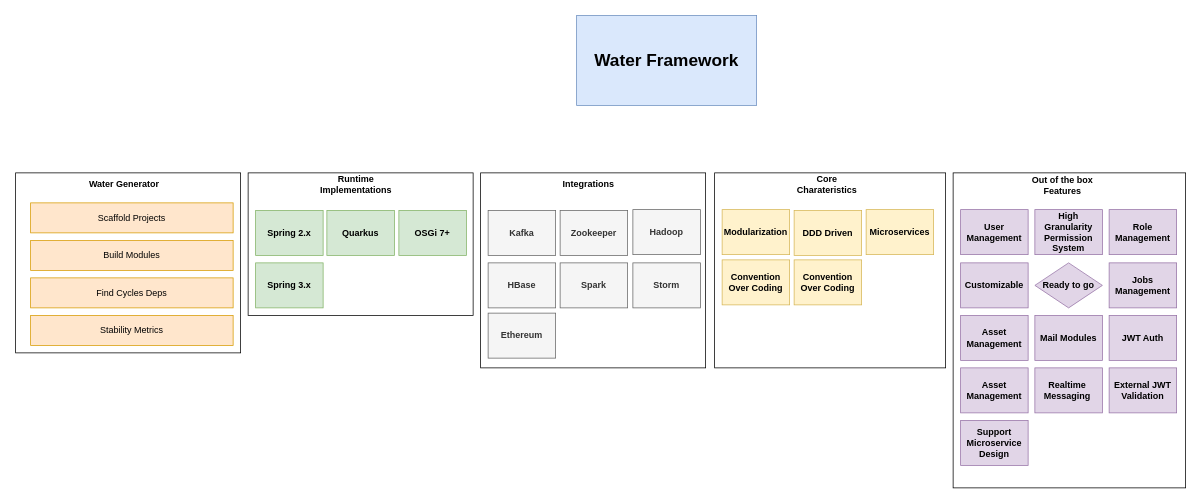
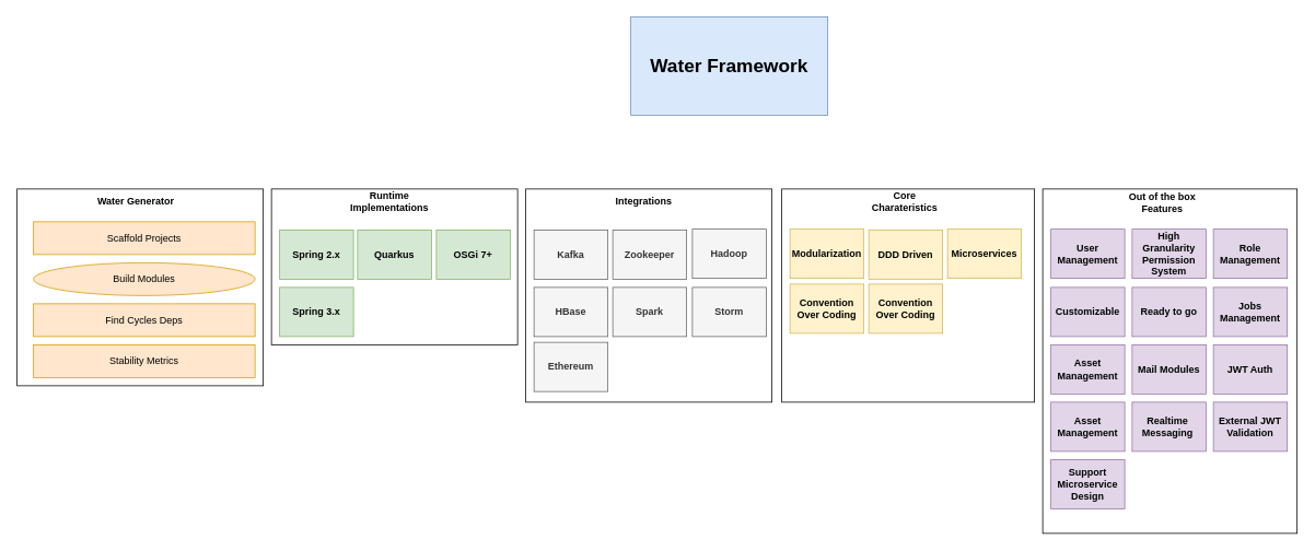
  <mxCell id="0" />
  <mxCell id="1" parent="0" />
  <mxCell id="2" value="&lt;b&gt;&lt;font style=&quot;font-size: 23px;&quot;&gt;Water Framework&lt;/font&gt;&lt;/b&gt;" style="rounded=0;whiteSpace=wrap;html=1;fillColor=#dae8fc;strokeColor=#6c8ebf;" vertex="1" parent="1"><mxGeometry x="768" y="20" width="240" height="120" as="geometry" /></mxCell>
  <mxCell id="3" value="" style="rounded=0;whiteSpace=wrap;html=1;fillColor=none;" vertex="1" parent="1"><mxGeometry x="20" y="230" width="300" height="240" as="geometry" /></mxCell>
  <mxCell id="4" value="&lt;b&gt;Water Generator&lt;/b&gt;" style="text;html=1;strokeColor=none;fillColor=none;align=center;verticalAlign=middle;whiteSpace=wrap;rounded=0;" vertex="1" parent="1"><mxGeometry x="110" y="230" width="110" height="30" as="geometry" /></mxCell>
  <mxCell id="5" value="" style="rounded=0;whiteSpace=wrap;html=1;fillColor=none;" vertex="1" parent="1"><mxGeometry x="330" y="230" width="300" height="190" as="geometry" /></mxCell>
  <mxCell id="6" value="&lt;b&gt;Runtime Implementations&lt;/b&gt;" style="text;html=1;strokeColor=none;fillColor=none;align=center;verticalAlign=middle;whiteSpace=wrap;rounded=0;" vertex="1" parent="1"><mxGeometry x="446" y="230" width="56" height="30" as="geometry" /></mxCell>
  <mxCell id="7" value="" style="rounded=0;whiteSpace=wrap;html=1;fillColor=none;" vertex="1" parent="1"><mxGeometry x="640" y="230" width="300" height="260" as="geometry" /></mxCell>
  <mxCell id="8" value="&lt;b&gt;Integrations&lt;/b&gt;" style="text;html=1;strokeColor=none;fillColor=none;align=center;verticalAlign=middle;whiteSpace=wrap;rounded=0;" vertex="1" parent="1"><mxGeometry x="754" y="230" width="60" height="30" as="geometry" /></mxCell>
  <mxCell id="9" value="Spring 2.x" style="rounded=0;whiteSpace=wrap;html=1;fillColor=#d5e8d4;strokeColor=#82b366;fontStyle=1" vertex="1" parent="1"><mxGeometry x="340" y="280" width="90" height="60" as="geometry" /></mxCell>
  <mxCell id="10" value="Quarkus" style="rounded=0;whiteSpace=wrap;html=1;fillColor=#d5e8d4;strokeColor=#82b366;fontStyle=1" vertex="1" parent="1"><mxGeometry x="435" y="280" width="90" height="60" as="geometry" /></mxCell>
  <mxCell id="11" value="OSGi 7+" style="rounded=0;whiteSpace=wrap;html=1;fillColor=#d5e8d4;strokeColor=#82b366;fontStyle=1" vertex="1" parent="1"><mxGeometry x="531" y="280" width="90" height="60" as="geometry" /></mxCell>
  <mxCell id="12" value="&lt;span style=&quot;font-weight: normal;&quot;&gt;Scaffold Projects&lt;/span&gt;" style="rounded=0;whiteSpace=wrap;html=1;fontStyle=1;fillColor=#ffe6cc;strokeColor=#d79b00;" vertex="1" parent="1"><mxGeometry x="40" y="270" width="270" height="40" as="geometry" /></mxCell>
- <mxCell id="13" value="&lt;span style=&quot;font-weight: normal;&quot;&gt;Build Modules&lt;/span&gt;" style="rounded=0;whiteSpace=wrap;html=1;fontStyle=1;fillColor=#ffe6cc;strokeColor=#d79b00;" vertex="1" parent="1"><mxGeometry x="40" y="320" width="270" height="40" as="geometry" /></mxCell>
+ <mxCell id="13" value="&lt;span style=&quot;font-weight: normal;&quot;&gt;Build Modules&lt;/span&gt;" style="ellipse;whiteSpace=wrap;html=1;fontStyle=1;fillColor=#ffe6cc;strokeColor=#d79b00;" vertex="1" parent="1"><mxGeometry x="40" y="320" width="270" height="40" as="geometry" /></mxCell>
  <mxCell id="14" value="&lt;span style=&quot;font-weight: normal;&quot;&gt;Find Cycles Deps&lt;/span&gt;" style="rounded=0;whiteSpace=wrap;html=1;fontStyle=1;fillColor=#ffe6cc;strokeColor=#d79b00;" vertex="1" parent="1"><mxGeometry x="40" y="370" width="270" height="40" as="geometry" /></mxCell>
  <mxCell id="15" value="&lt;span style=&quot;font-weight: normal;&quot;&gt;Stability Metrics&lt;/span&gt;" style="rounded=0;whiteSpace=wrap;html=1;fontStyle=1;fillColor=#ffe6cc;strokeColor=#d79b00;" vertex="1" parent="1"><mxGeometry x="40" y="420" width="270" height="40" as="geometry" /></mxCell>
  <mxCell id="16" value="Kafka" style="rounded=0;whiteSpace=wrap;html=1;fillColor=#f5f5f5;strokeColor=#666666;fontStyle=1;fontColor=#333333;" vertex="1" parent="1"><mxGeometry x="650" y="280" width="90" height="60" as="geometry" /></mxCell>
  <mxCell id="17" value="Zookeeper" style="rounded=0;whiteSpace=wrap;html=1;fillColor=#f5f5f5;strokeColor=#666666;fontStyle=1;fontColor=#333333;" vertex="1" parent="1"><mxGeometry x="746" y="280" width="90" height="60" as="geometry" /></mxCell>
  <mxCell id="18" value="Hadoop" style="rounded=0;whiteSpace=wrap;html=1;fillColor=#f5f5f5;strokeColor=#666666;fontStyle=1;fontColor=#333333;" vertex="1" parent="1"><mxGeometry x="843" y="279" width="90" height="60" as="geometry" /></mxCell>
  <mxCell id="19" value="HBase" style="rounded=0;whiteSpace=wrap;html=1;fillColor=#f5f5f5;strokeColor=#666666;fontStyle=1;fontColor=#333333;" vertex="1" parent="1"><mxGeometry x="650" y="350" width="90" height="60" as="geometry" /></mxCell>
  <mxCell id="20" value="Spark" style="rounded=0;whiteSpace=wrap;html=1;fillColor=#f5f5f5;strokeColor=#666666;fontStyle=1;fontColor=#333333;" vertex="1" parent="1"><mxGeometry x="746" y="350" width="90" height="60" as="geometry" /></mxCell>
  <mxCell id="21" value="Storm" style="rounded=0;whiteSpace=wrap;html=1;fillColor=#f5f5f5;strokeColor=#666666;fontStyle=1;fontColor=#333333;" vertex="1" parent="1"><mxGeometry x="843" y="350" width="90" height="60" as="geometry" /></mxCell>
  <mxCell id="22" value="Ethereum" style="rounded=0;whiteSpace=wrap;html=1;fillColor=#f5f5f5;strokeColor=#666666;fontStyle=1;fontColor=#333333;" vertex="1" parent="1"><mxGeometry x="650" y="417" width="90" height="60" as="geometry" /></mxCell>
  <mxCell id="23" value="" style="rounded=0;whiteSpace=wrap;html=1;fillColor=none;" vertex="1" parent="1"><mxGeometry x="952" y="230" width="308" height="260" as="geometry" /></mxCell>
  <mxCell id="24" value="&lt;b&gt;Core Charateristics&lt;/b&gt;" style="text;html=1;strokeColor=none;fillColor=none;align=center;verticalAlign=middle;whiteSpace=wrap;rounded=0;" vertex="1" parent="1"><mxGeometry x="1052" y="230" width="100" height="30" as="geometry" /></mxCell>
  <mxCell id="25" value="Modularization" style="rounded=0;whiteSpace=wrap;html=1;fillColor=#fff2cc;strokeColor=#d6b656;fontStyle=1;" vertex="1" parent="1"><mxGeometry x="962" y="279" width="90" height="60" as="geometry" /></mxCell>
  <mxCell id="26" value="DDD Driven" style="rounded=0;whiteSpace=wrap;html=1;fillColor=#fff2cc;strokeColor=#d6b656;fontStyle=1;" vertex="1" parent="1"><mxGeometry x="1058" y="280" width="90" height="60" as="geometry" /></mxCell>
  <mxCell id="27" value="Microservices" style="rounded=0;whiteSpace=wrap;html=1;fillColor=#fff2cc;strokeColor=#d6b656;fontStyle=1;" vertex="1" parent="1"><mxGeometry x="1154" y="279" width="90" height="60" as="geometry" /></mxCell>
  <mxCell id="28" value="" style="rounded=0;whiteSpace=wrap;html=1;fillColor=none;" vertex="1" parent="1"><mxGeometry x="1270" y="230" width="310" height="420" as="geometry" /></mxCell>
  <mxCell id="29" value="&lt;b&gt;Out of the box Features&lt;/b&gt;" style="text;html=1;strokeColor=none;fillColor=none;align=center;verticalAlign=middle;whiteSpace=wrap;rounded=0;" vertex="1" parent="1"><mxGeometry x="1366" y="232" width="100" height="30" as="geometry" /></mxCell>
  <mxCell id="30" value="User Management" style="rounded=0;whiteSpace=wrap;html=1;fillColor=#e1d5e7;strokeColor=#9673a6;fontStyle=1;" vertex="1" parent="1"><mxGeometry x="1280" y="279" width="90" height="60" as="geometry" /></mxCell>
  <mxCell id="31" value="High Granularity Permission System" style="rounded=0;whiteSpace=wrap;html=1;fillColor=#e1d5e7;strokeColor=#9673a6;fontStyle=1;" vertex="1" parent="1"><mxGeometry x="1379" y="279" width="90" height="60" as="geometry" /></mxCell>
  <mxCell id="32" value="Role Management" style="rounded=0;whiteSpace=wrap;html=1;fillColor=#e1d5e7;strokeColor=#9673a6;fontStyle=1;" vertex="1" parent="1"><mxGeometry x="1478" y="279" width="90" height="60" as="geometry" /></mxCell>
  <mxCell id="33" value="Customizable" style="rounded=0;whiteSpace=wrap;html=1;fillColor=#e1d5e7;strokeColor=#9673a6;fontStyle=1;" vertex="1" parent="1"><mxGeometry x="1280" y="350" width="90" height="60" as="geometry" /></mxCell>
- <mxCell id="34" value="Ready to go" style="rhombus;whiteSpace=wrap;html=1;fillColor=#e1d5e7;strokeColor=#9673a6;fontStyle=1;" vertex="1" parent="1"><mxGeometry x="1379" y="350" width="90" height="60" as="geometry" /></mxCell>
+ <mxCell id="34" value="Ready to go" style="rounded=0;whiteSpace=wrap;html=1;fillColor=#e1d5e7;strokeColor=#9673a6;fontStyle=1;" vertex="1" parent="1"><mxGeometry x="1379" y="350" width="90" height="60" as="geometry" /></mxCell>
  <mxCell id="35" value="Convention Over Coding" style="rounded=0;whiteSpace=wrap;html=1;fillColor=#fff2cc;strokeColor=#d6b656;fontStyle=1;" vertex="1" parent="1"><mxGeometry x="962" y="346" width="90" height="60" as="geometry" /></mxCell>
  <mxCell id="36" value="Jobs Management" style="rounded=0;whiteSpace=wrap;html=1;fillColor=#e1d5e7;strokeColor=#9673a6;fontStyle=1;" vertex="1" parent="1"><mxGeometry x="1478" y="350" width="90" height="60" as="geometry" /></mxCell>
  <mxCell id="37" value="Asset Management" style="rounded=0;whiteSpace=wrap;html=1;fillColor=#e1d5e7;strokeColor=#9673a6;fontStyle=1;" vertex="1" parent="1"><mxGeometry x="1280" y="420" width="90" height="60" as="geometry" /></mxCell>
  <mxCell id="38" value="Mail Modules" style="rounded=0;whiteSpace=wrap;html=1;fillColor=#e1d5e7;strokeColor=#9673a6;fontStyle=1;" vertex="1" parent="1"><mxGeometry x="1379" y="420" width="90" height="60" as="geometry" /></mxCell>
  <mxCell id="39" value="JWT Auth" style="rounded=0;whiteSpace=wrap;html=1;fillColor=#e1d5e7;strokeColor=#9673a6;fontStyle=1;" vertex="1" parent="1"><mxGeometry x="1478" y="420" width="90" height="60" as="geometry" /></mxCell>
  <mxCell id="40" value="Asset Management" style="rounded=0;whiteSpace=wrap;html=1;fillColor=#e1d5e7;strokeColor=#9673a6;fontStyle=1;" vertex="1" parent="1"><mxGeometry x="1280" y="490" width="90" height="60" as="geometry" /></mxCell>
  <mxCell id="41" value="Realtime&amp;nbsp; Messaging&amp;nbsp;" style="rounded=0;whiteSpace=wrap;html=1;fillColor=#e1d5e7;strokeColor=#9673a6;fontStyle=1;" vertex="1" parent="1"><mxGeometry x="1379" y="490" width="90" height="60" as="geometry" /></mxCell>
  <mxCell id="42" value="Convention Over Coding" style="rounded=0;whiteSpace=wrap;html=1;fillColor=#fff2cc;strokeColor=#d6b656;fontStyle=1;" vertex="1" parent="1"><mxGeometry x="1058" y="346" width="90" height="60" as="geometry" /></mxCell>
  <mxCell id="43" value="Spring 3.x" style="rounded=0;whiteSpace=wrap;html=1;fillColor=#d5e8d4;strokeColor=#82b366;fontStyle=1" vertex="1" parent="1"><mxGeometry x="340" y="350" width="90" height="60" as="geometry" /></mxCell>
  <mxCell id="44" value="External JWT Validation" style="rounded=0;whiteSpace=wrap;html=1;fillColor=#e1d5e7;strokeColor=#9673a6;fontStyle=1;" vertex="1" parent="1"><mxGeometry x="1478" y="490" width="90" height="60" as="geometry" /></mxCell>
  <mxCell id="45" value="Support Microservice Design" style="rounded=0;whiteSpace=wrap;html=1;fillColor=#e1d5e7;strokeColor=#9673a6;fontStyle=1;" vertex="1" parent="1"><mxGeometry x="1280" y="560" width="90" height="60" as="geometry" /></mxCell>
